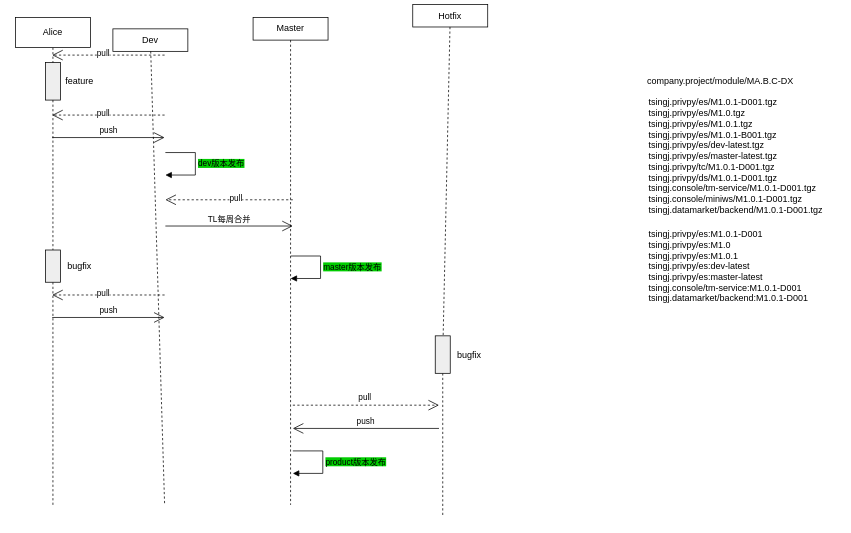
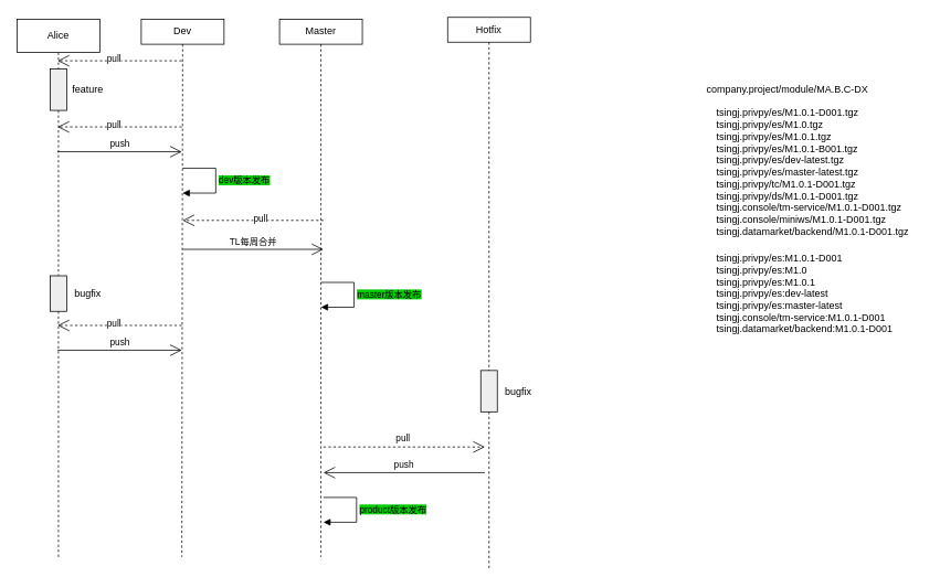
  <mxCell id="0" />
  <mxCell id="1" parent="0" />
- <mxCell id="2" value="Dev" style="shape=rect;html=1;whiteSpace=wrap;align=center;" vertex="1" parent="1"><mxGeometry x="150" y="38" width="100" height="30" as="geometry" /></mxCell>
+ <mxCell id="2" value="Dev" style="shape=rect;html=1;whiteSpace=wrap;align=center;" vertex="1" parent="1"><mxGeometry x="170" y="23" width="100" height="30" as="geometry" /></mxCell>
  <mxCell id="3" value="Master" style="shape=rect;html=1;whiteSpace=wrap;align=center;" vertex="1" parent="1"><mxGeometry x="337" y="23" width="100" height="30" as="geometry" /></mxCell>
  <mxCell id="4" value="" style="edgeStyle=none;dashed=1;html=1;endArrow=none;exitX=0.5;exitY=1;exitDx=0;exitDy=0;" edge="1" source="3" parent="1"><mxGeometry relative="1" as="geometry"><mxPoint x="387" y="673" as="targetPoint" /></mxGeometry></mxCell>
  <mxCell id="5" value="TL每周合并" style="edgeStyle=none;html=1;endArrow=open;verticalAlign=bottom;endSize=12;" edge="1" parent="1"><mxGeometry relative="1" as="geometry"><mxPoint x="220" y="301" as="sourcePoint" /><mxPoint x="390" y="301" as="targetPoint" /></mxGeometry></mxCell>
  <mxCell id="6" value="" style="edgeStyle=none;html=1;endArrow=open;verticalAlign=bottom;endSize=12;endFill=1;dashed=1;" edge="1" parent="1"><mxGeometry relative="1" as="geometry"><mxPoint x="390" y="266" as="sourcePoint" /><mxPoint x="220" y="266" as="targetPoint" /></mxGeometry></mxCell>
  <mxCell id="7" value="pull" style="edgeLabel;html=1;align=center;verticalAlign=middle;resizable=0;points=[];" vertex="1" connectable="0" parent="6"><mxGeometry x="0.107" y="-3" relative="1" as="geometry"><mxPoint x="17" as="offset" /></mxGeometry></mxCell>
  <mxCell id="8" value="" style="shape=rect;html=1;fillColor=#eeeeee;" vertex="1" parent="1"><mxGeometry x="60" y="83" width="20" height="50" as="geometry" /></mxCell>
  <mxCell id="9" value="" style="edgeStyle=none;html=1;dashed=1;endArrow=none;exitX=0.5;exitY=1;exitDx=0;exitDy=0;" edge="1" source="16" target="8" parent="1"><mxGeometry relative="1" as="geometry"><mxPoint x="70" y="83" as="sourcePoint" /></mxGeometry></mxCell>
  <mxCell id="10" value="" style="edgeStyle=none;html=1;dashed=1;endArrow=none;" edge="1" source="30" parent="1"><mxGeometry x="1" relative="1" as="geometry"><mxPoint x="70" y="673" as="targetPoint" /></mxGeometry></mxCell>
  <mxCell id="11" value="" style="edgeStyle=none;dashed=1;html=1;endArrow=none;" edge="1" parent="1" source="2"><mxGeometry relative="1" as="geometry"><mxPoint x="219" y="673" as="targetPoint" /><mxPoint x="220" y="53" as="sourcePoint" /></mxGeometry></mxCell>
- <mxCell id="12" value="company.project/module/MA.B.C-DX" style="text;html=1;align=center;verticalAlign=middle;resizable=0;points=[];autosize=1;" vertex="1" parent="1"><mxGeometry x="855" y="98" width="210" height="20" as="geometry" /></mxCell>
+ <mxCell id="12" value="company.project/module/MA.B.C-DX" style="text;html=1;align=center;verticalAlign=middle;resizable=0;points=[];autosize=1;" vertex="1" parent="1"><mxGeometry x="845" y="98" width="210" height="20" as="geometry" /></mxCell>
  <mxCell id="13" value="tsingj.privpy/es/M1.0.1-D001.tgz&lt;br&gt;tsingj.privpy/es/M1.0.tgz&lt;br&gt;tsingj.privpy/es/M1.0.1.tgz&lt;br&gt;tsingj.privpy/es/M1.0.1-B001.tgz&lt;br&gt;tsingj.privpy/es/dev-latest.tgz&lt;br&gt;tsingj.privpy/es/master-latest.tgz&lt;br&gt;tsingj.privpy/tc/M1.0.1-D001.tgz&lt;br&gt;tsingj.privpy/ds/M1.0.1-D001.tgz&lt;br&gt;tsingj.console/tm-service/M1.0.1-D001.tgz&lt;br&gt;tsingj.console/miniws/M1.0.1-D001.tgz&lt;br&gt;tsingj.datamarket/backend/M1.0.1-D001.tgz" style="text;html=1;align=left;verticalAlign=middle;resizable=0;points=[];autosize=1;" vertex="1" parent="1"><mxGeometry x="863" y="128" width="250" height="160" as="geometry" /></mxCell>
  <mxCell id="14" value="bugfix" style="text;html=1;align=center;verticalAlign=middle;resizable=0;points=[];autosize=1;" vertex="1" parent="1"><mxGeometry x="80" y="344.5" width="50" height="20" as="geometry" /></mxCell>
  <mxCell id="15" value="feature" style="text;html=1;align=center;verticalAlign=middle;resizable=0;points=[];autosize=1;" vertex="1" parent="1"><mxGeometry x="80" y="98" width="50" height="20" as="geometry" /></mxCell>
  <mxCell id="16" value="Alice" style="shape=rect;html=1;whiteSpace=wrap;align=center;" vertex="1" parent="1"><mxGeometry x="20" y="23" width="100" height="40" as="geometry" /></mxCell>
  <mxCell id="17" value="" style="edgeStyle=none;html=1;endArrow=open;verticalAlign=bottom;endSize=12;endFill=1;dashed=1;" edge="1" parent="1"><mxGeometry relative="1" as="geometry"><mxPoint x="219" y="153" as="sourcePoint" /><mxPoint x="69" y="153" as="targetPoint" /></mxGeometry></mxCell>
  <mxCell id="18" value="pull" style="edgeLabel;html=1;align=center;verticalAlign=middle;resizable=0;points=[];" vertex="1" connectable="0" parent="17"><mxGeometry x="0.107" y="-3" relative="1" as="geometry"><mxPoint as="offset" /></mxGeometry></mxCell>
  <mxCell id="19" value="push" style="edgeStyle=none;html=1;endArrow=open;verticalAlign=bottom;endSize=12;" edge="1" parent="1"><mxGeometry relative="1" as="geometry"><mxPoint x="69" y="183" as="sourcePoint" /><mxPoint x="219" y="183" as="targetPoint" /></mxGeometry></mxCell>
- <mxCell id="20" value="Hotfix" style="shape=rect;html=1;whiteSpace=wrap;align=center;" vertex="1" parent="1"><mxGeometry x="550" y="5.5" width="100" height="30" as="geometry" /></mxCell>
+ <mxCell id="20" value="Hotfix" style="shape=rect;html=1;whiteSpace=wrap;align=center;" vertex="1" parent="1"><mxGeometry x="540" y="20.5" width="100" height="30" as="geometry" /></mxCell>
  <mxCell id="21" value="" style="edgeStyle=none;dashed=1;html=1;endArrow=none;" edge="1" parent="1" source="23"><mxGeometry relative="1" as="geometry"><mxPoint x="590" y="688.5" as="targetPoint" /><mxPoint x="590" y="68.5" as="sourcePoint" /></mxGeometry></mxCell>
  <mxCell id="22" value="bugfix" style="text;html=1;align=center;verticalAlign=middle;resizable=0;points=[];autosize=1;" vertex="1" parent="1"><mxGeometry x="600" y="462.5" width="50" height="20" as="geometry" /></mxCell>
  <mxCell id="23" value="" style="shape=rect;html=1;fillColor=#eeeeee;" vertex="1" parent="1"><mxGeometry x="580" y="447.5" width="20" height="50" as="geometry" /></mxCell>
  <mxCell id="24" value="" style="edgeStyle=none;dashed=1;html=1;endArrow=none;" edge="1" parent="1" source="20" target="23"><mxGeometry relative="1" as="geometry"><mxPoint x="590" y="590.5" as="targetPoint" /><mxPoint x="590" y="50.5" as="sourcePoint" /></mxGeometry></mxCell>
  <mxCell id="25" value="" style="edgeStyle=none;html=1;endArrow=open;verticalAlign=bottom;endSize=12;endFill=1;dashed=1;" edge="1" parent="1"><mxGeometry relative="1" as="geometry"><mxPoint x="390" y="540" as="sourcePoint" /><mxPoint x="585" y="540" as="targetPoint" /></mxGeometry></mxCell>
  <mxCell id="26" value="pull" style="edgeLabel;html=1;align=center;verticalAlign=middle;resizable=0;points=[];" vertex="1" connectable="0" parent="25"><mxGeometry x="0.107" y="-3" relative="1" as="geometry"><mxPoint x="-12.5" y="-14.5" as="offset" /></mxGeometry></mxCell>
  <mxCell id="27" value="push" style="edgeStyle=none;html=1;endArrow=open;verticalAlign=bottom;endSize=12;" edge="1" parent="1"><mxGeometry relative="1" as="geometry"><mxPoint x="585" y="571" as="sourcePoint" /><mxPoint x="390" y="571" as="targetPoint" /></mxGeometry></mxCell>
  <mxCell id="28" value="" style="edgeStyle=none;html=1;endArrow=open;verticalAlign=bottom;endSize=12;endFill=1;dashed=1;" edge="1" parent="1"><mxGeometry relative="1" as="geometry"><mxPoint x="219" y="73" as="sourcePoint" /><mxPoint x="69" y="73" as="targetPoint" /></mxGeometry></mxCell>
  <mxCell id="29" value="pull" style="edgeLabel;html=1;align=center;verticalAlign=middle;resizable=0;points=[];" vertex="1" connectable="0" parent="28"><mxGeometry x="0.107" y="-3" relative="1" as="geometry"><mxPoint as="offset" /></mxGeometry></mxCell>
  <mxCell id="30" value="" style="shape=rect;html=1;fillColor=#eeeeee;" vertex="1" parent="1"><mxGeometry x="60" y="333" width="20" height="43" as="geometry" /></mxCell>
  <mxCell id="31" value="" style="edgeStyle=none;html=1;dashed=1;endArrow=none;" edge="1" parent="1" source="8" target="30"><mxGeometry x="1" relative="1" as="geometry"><mxPoint x="70" y="433" as="targetPoint" /><mxPoint x="70" y="133" as="sourcePoint" /></mxGeometry></mxCell>
  <mxCell id="32" value="" style="edgeStyle=none;html=1;endArrow=open;verticalAlign=bottom;endSize=12;endFill=1;dashed=1;" edge="1" parent="1"><mxGeometry relative="1" as="geometry"><mxPoint x="219" y="393" as="sourcePoint" /><mxPoint x="69" y="393" as="targetPoint" /></mxGeometry></mxCell>
  <mxCell id="33" value="pull" style="edgeLabel;html=1;align=center;verticalAlign=middle;resizable=0;points=[];" vertex="1" connectable="0" parent="32"><mxGeometry x="0.107" y="-3" relative="1" as="geometry"><mxPoint as="offset" /></mxGeometry></mxCell>
  <mxCell id="34" value="push" style="edgeStyle=none;html=1;endArrow=open;verticalAlign=bottom;endSize=12;" edge="1" parent="1"><mxGeometry relative="1" as="geometry"><mxPoint x="69" y="423" as="sourcePoint" /><mxPoint x="219" y="423" as="targetPoint" /></mxGeometry></mxCell>
  <mxCell id="35" value="&lt;span style=&quot;background-color: rgb(0 , 204 , 0)&quot;&gt;master版本发布&lt;/span&gt;" style="edgeStyle=orthogonalEdgeStyle;html=1;align=left;spacingLeft=2;endArrow=block;rounded=0;" edge="1" parent="1"><mxGeometry relative="1" as="geometry"><mxPoint x="387" y="341" as="sourcePoint" /><Array as="points"><mxPoint x="427" y="341" /><mxPoint x="427" y="371" /></Array><mxPoint x="387" y="371" as="targetPoint" /></mxGeometry></mxCell>
  <mxCell id="36" value="&lt;span style=&quot;background-color: rgb(0 , 204 , 0)&quot;&gt;product版本发布&lt;br&gt;&lt;/span&gt;" style="edgeStyle=orthogonalEdgeStyle;html=1;align=left;spacingLeft=2;endArrow=block;rounded=0;" edge="1" parent="1"><mxGeometry relative="1" as="geometry"><mxPoint x="390" y="601" as="sourcePoint" /><Array as="points"><mxPoint x="430" y="601" /><mxPoint x="430" y="631" /></Array><mxPoint x="390" y="631" as="targetPoint" /></mxGeometry></mxCell>
  <mxCell id="37" value="&lt;span style=&quot;background-color: rgb(0 , 204 , 0)&quot;&gt;dev版本发布&lt;/span&gt;" style="edgeStyle=orthogonalEdgeStyle;html=1;align=left;spacingLeft=2;endArrow=block;rounded=0;fillColor=#00CC00;" edge="1" parent="1"><mxGeometry relative="1" as="geometry"><mxPoint x="220" y="203" as="sourcePoint" /><Array as="points"><mxPoint x="260" y="203" /><mxPoint x="260" y="233" /></Array><mxPoint x="220" y="233" as="targetPoint" /></mxGeometry></mxCell>
  <mxCell id="38" value="tsingj.privpy/es:M1.0.1-D001&lt;br&gt;tsingj.privpy/es:M1.0&lt;br&gt;tsingj.privpy/es:M1.0.1&lt;br&gt;tsingj.privpy/es:dev-latest&lt;br&gt;tsingj.privpy/es:master-latest&lt;br&gt;tsingj.console/tm-service:M1.0.1-D001&lt;br&gt;tsingj.datamarket/backend:M1.0.1-D001" style="text;html=1;align=left;verticalAlign=middle;resizable=0;points=[];autosize=1;" vertex="1" parent="1"><mxGeometry x="863" y="304.5" width="230" height="100" as="geometry" /></mxCell>
